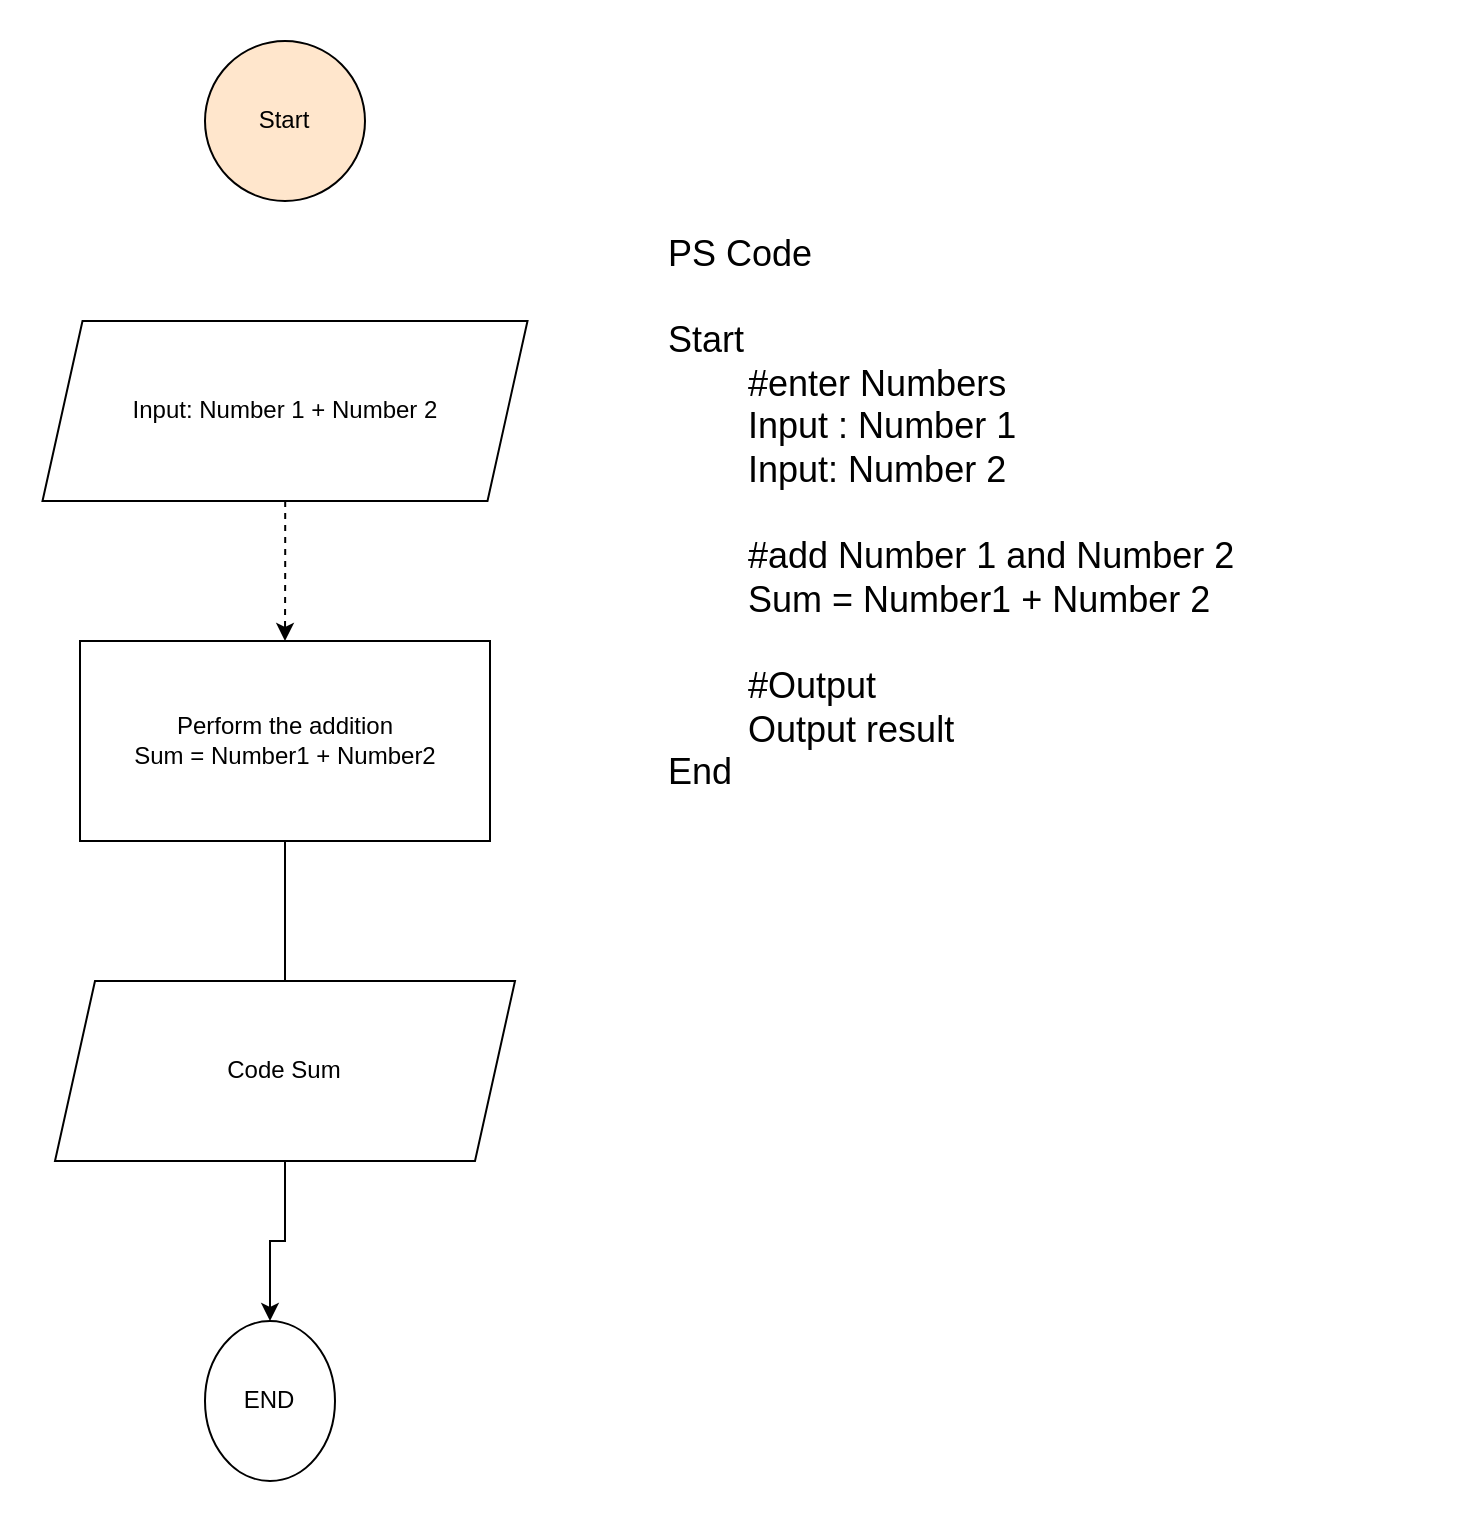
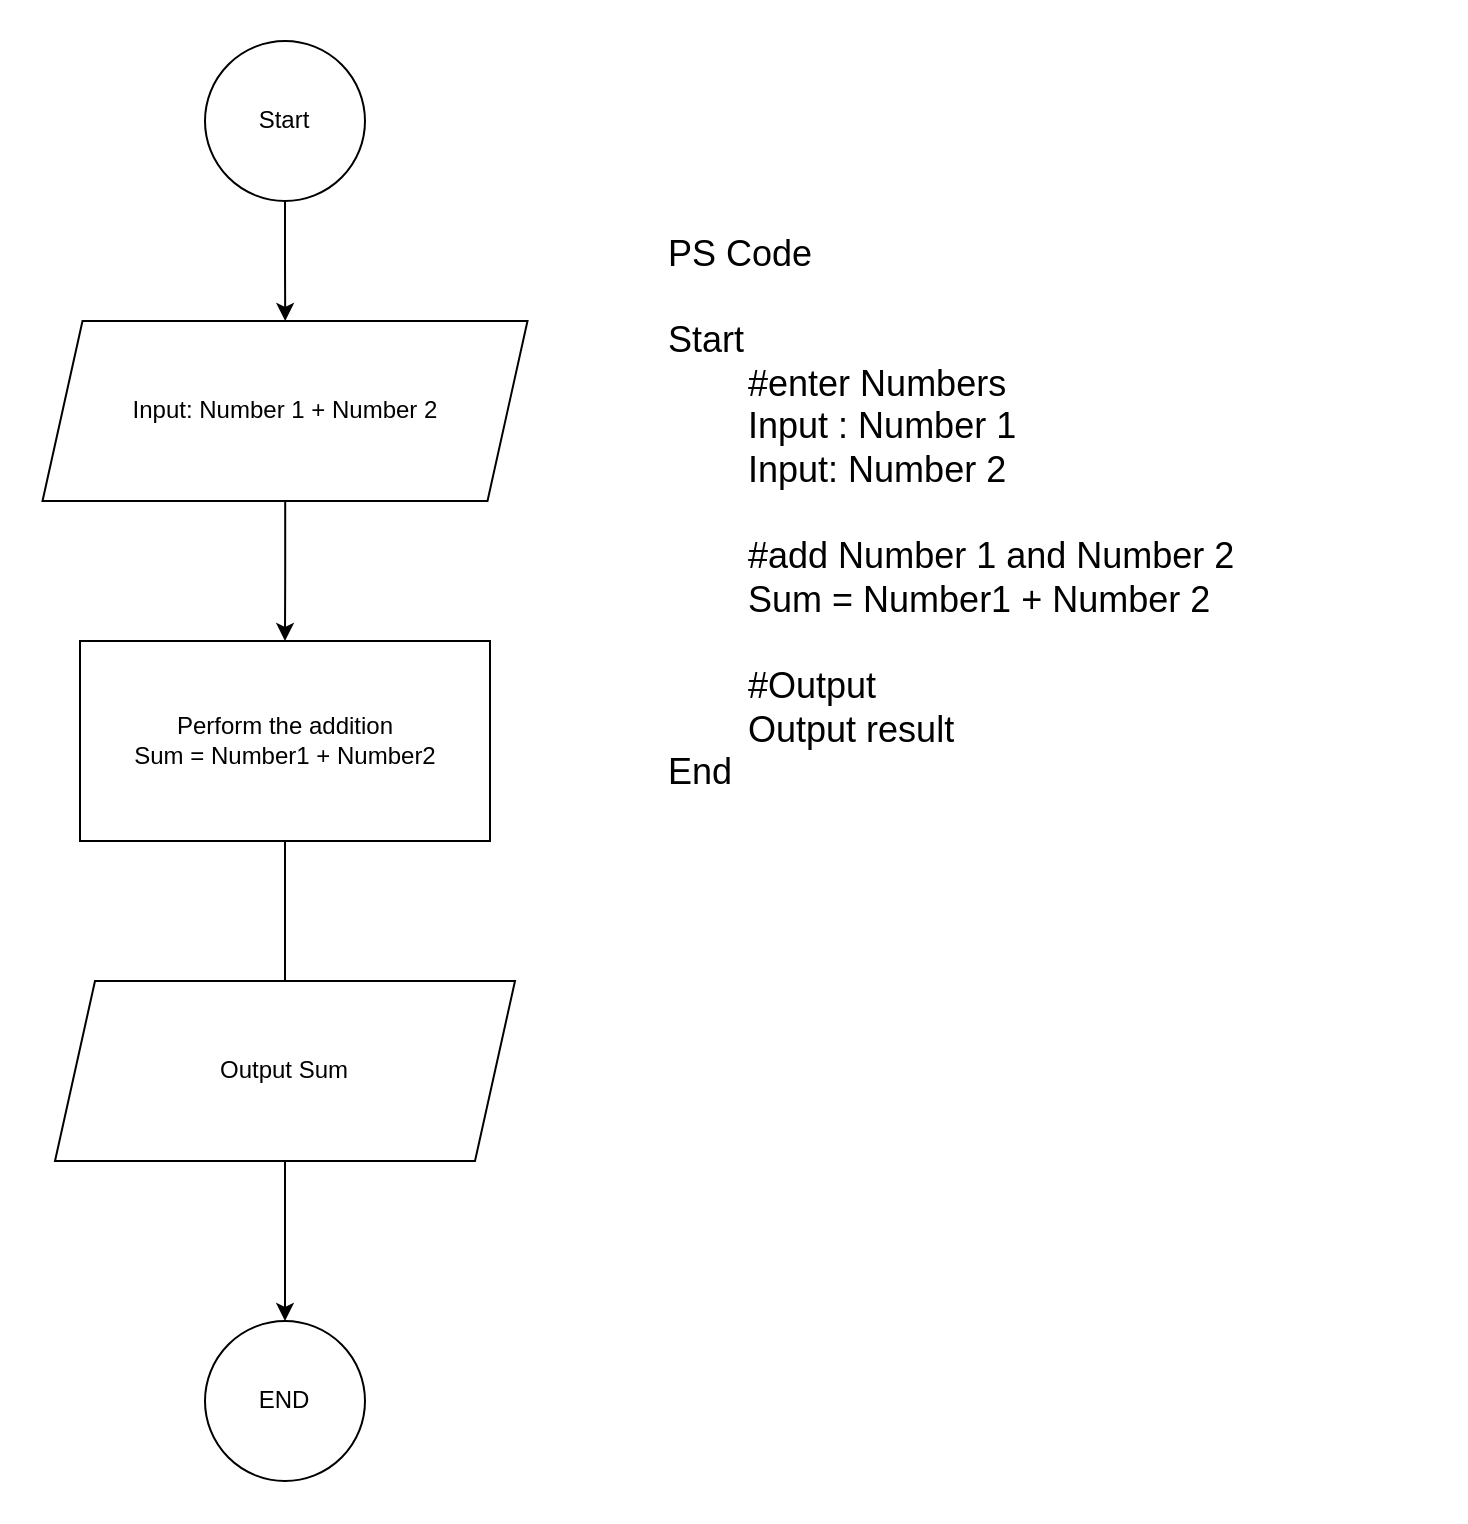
  <mxCell id="0" />
  <mxCell id="1" parent="0" />
- <mxCell id="3" value="Start" style="ellipse;whiteSpace=wrap;html=1;aspect=fixed;fillColor=#ffe6cc;" vertex="1" parent="1"><mxGeometry x="102" y="20" width="80" height="80" as="geometry" /></mxCell>
- <mxCell id="4" value="" style="edgeStyle=orthogonalEdgeStyle;rounded=0;orthogonalLoop=1;jettySize=auto;html=1;dashed=1;" edge="1" parent="1" source="5" target="7"><mxGeometry relative="1" as="geometry" /></mxCell>
+ <mxCell id="2" value="" style="edgeStyle=orthogonalEdgeStyle;rounded=0;orthogonalLoop=1;jettySize=auto;html=1;" edge="1" parent="1" source="3" target="5"><mxGeometry relative="1" as="geometry" /></mxCell>
+ <mxCell id="3" value="Start" style="ellipse;whiteSpace=wrap;html=1;aspect=fixed;" vertex="1" parent="1"><mxGeometry x="102" y="20" width="80" height="80" as="geometry" /></mxCell>
+ <mxCell id="4" value="" style="edgeStyle=orthogonalEdgeStyle;rounded=0;orthogonalLoop=1;jettySize=auto;html=1;" edge="1" parent="1" source="5" target="7"><mxGeometry relative="1" as="geometry" /></mxCell>
  <mxCell id="5" value="Input: Number 1 +&amp;nbsp;Number 2" style="shape=parallelogram;perimeter=parallelogramPerimeter;whiteSpace=wrap;html=1;fixedSize=1;" vertex="1" parent="1"><mxGeometry x="20.75" y="160" width="242.5" height="90" as="geometry" /></mxCell>
  <mxCell id="6" value="" style="edgeStyle=orthogonalEdgeStyle;rounded=0;orthogonalLoop=1;jettySize=auto;html=1;endArrow=none;" edge="1" parent="1" source="7" target="9"><mxGeometry relative="1" as="geometry" /></mxCell>
  <mxCell id="7" value="Perform the addition&lt;div&gt;Sum = Number1 + Number2&lt;/div&gt;" style="rounded=0;whiteSpace=wrap;html=1;" vertex="1" parent="1"><mxGeometry x="39.5" y="320" width="205" height="100" as="geometry" /></mxCell>
  <mxCell id="8" value="" style="edgeStyle=orthogonalEdgeStyle;rounded=0;orthogonalLoop=1;jettySize=auto;html=1;" edge="1" parent="1" source="9" target="10"><mxGeometry relative="1" as="geometry" /></mxCell>
- <mxCell id="9" value="Code Sum" style="shape=parallelogram;perimeter=parallelogramPerimeter;whiteSpace=wrap;html=1;fixedSize=1;" vertex="1" parent="1"><mxGeometry x="27" y="490" width="230" height="90" as="geometry" /></mxCell>
- <mxCell id="10" value="END" style="ellipse;whiteSpace=wrap;html=1;aspect=fixed;" vertex="1" parent="1"><mxGeometry x="102" y="660" width="65" height="80" as="geometry" /></mxCell>
+ <mxCell id="9" value="Output Sum" style="shape=parallelogram;perimeter=parallelogramPerimeter;whiteSpace=wrap;html=1;fixedSize=1;" vertex="1" parent="1"><mxGeometry x="27" y="490" width="230" height="90" as="geometry" /></mxCell>
+ <mxCell id="10" value="END" style="ellipse;whiteSpace=wrap;html=1;aspect=fixed;" vertex="1" parent="1"><mxGeometry x="102" y="660" width="80" height="80" as="geometry" /></mxCell>
  <mxCell id="11" value="&lt;font style=&quot;font-size: 18px;&quot;&gt;PS Code&lt;/font&gt;&lt;div&gt;&lt;font style=&quot;font-size: 18px;&quot;&gt;&lt;br&gt;&lt;/font&gt;&lt;/div&gt;&lt;div&gt;&lt;font style=&quot;font-size: 18px;&quot;&gt;Start&lt;/font&gt;&lt;/div&gt;&lt;div&gt;&lt;font style=&quot;font-size: 18px;&quot;&gt;&lt;span style=&quot;white-space: pre;&quot;&gt;&#09;&lt;/span&gt;#enter Numbers&lt;br&gt;&lt;/font&gt;&lt;/div&gt;&lt;div&gt;&lt;font style=&quot;font-size: 18px;&quot;&gt;&amp;nbsp;&lt;span style=&quot;white-space: pre;&quot;&gt;&#09;&lt;/span&gt;Input : Number 1&lt;/font&gt;&lt;/div&gt;&lt;div&gt;&lt;font style=&quot;font-size: 18px;&quot;&gt;&lt;span style=&quot;white-space: pre;&quot;&gt;&#09;&lt;/span&gt;Input: Number 2&lt;br&gt;&lt;/font&gt;&lt;/div&gt;&lt;div&gt;&lt;font style=&quot;font-size: 18px;&quot;&gt;&lt;br&gt;&lt;/font&gt;&lt;/div&gt;&lt;div&gt;&lt;font style=&quot;font-size: 18px;&quot;&gt;&lt;span style=&quot;white-space: pre;&quot;&gt;&#09;&lt;/span&gt;#add Number 1 and Number 2&lt;br&gt;&lt;/font&gt;&lt;/div&gt;&lt;div&gt;&lt;font style=&quot;font-size: 18px;&quot;&gt;&lt;span style=&quot;white-space: pre;&quot;&gt;&#09;&lt;/span&gt;Sum = Number1 + Number 2&lt;br&gt;&lt;/font&gt;&lt;/div&gt;&lt;div&gt;&lt;font style=&quot;font-size: 18px;&quot;&gt;&lt;br&gt;&lt;/font&gt;&lt;/div&gt;&lt;div&gt;&lt;font style=&quot;font-size: 18px;&quot;&gt;&lt;span style=&quot;white-space: pre;&quot;&gt;&#09;&lt;/span&gt;#Output&lt;br&gt;&lt;/font&gt;&lt;/div&gt;&lt;div&gt;&lt;font style=&quot;font-size: 18px;&quot;&gt;&lt;span style=&quot;white-space: pre;&quot;&gt;&#09;&lt;/span&gt;Output result&lt;br&gt;&lt;/font&gt;&lt;/div&gt;&lt;div&gt;&lt;font style=&quot;font-size: 18px;&quot;&gt;End&lt;/font&gt;&lt;/div&gt;" style="text;html=1;align=left;verticalAlign=top;whiteSpace=wrap;rounded=0;" vertex="1" parent="1"><mxGeometry x="332" y="110" width="380" height="320" as="geometry" /></mxCell>
